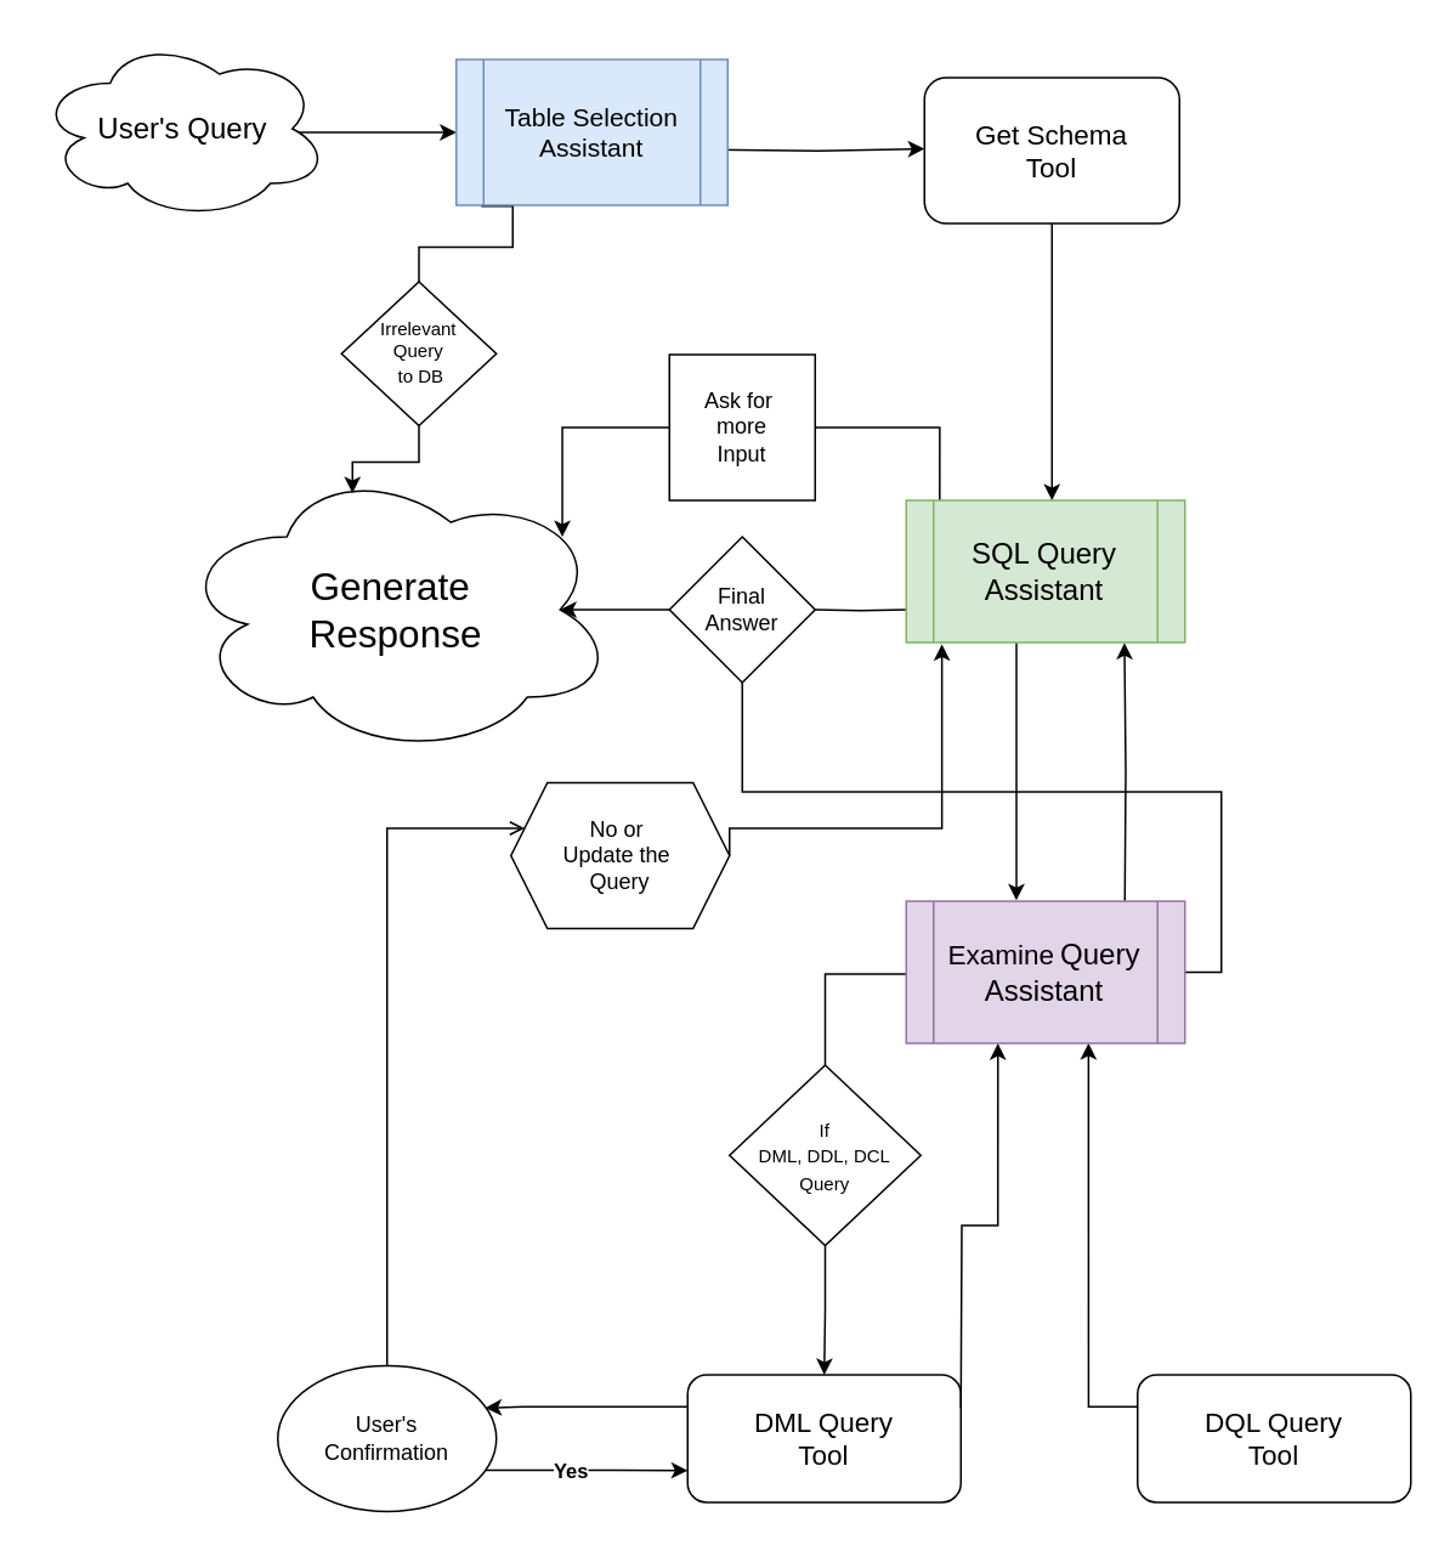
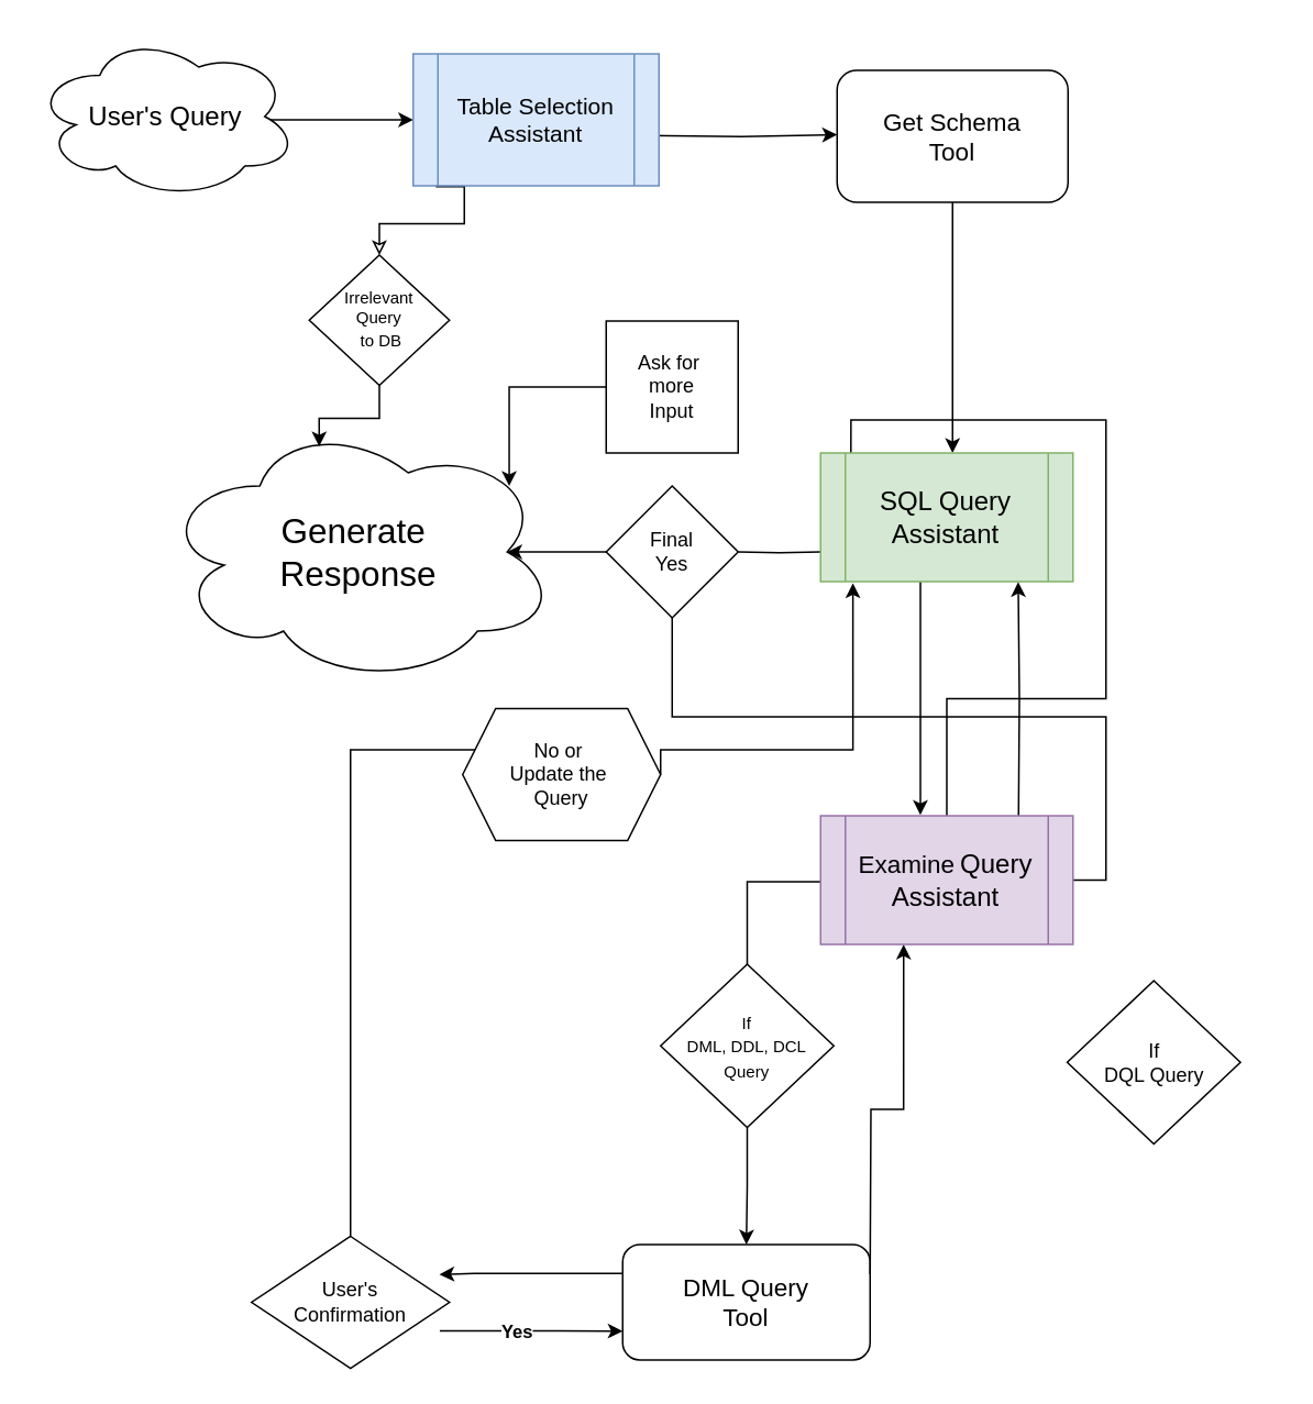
  <mxCell id="0" />
  <mxCell id="1" parent="0" />
  <mxCell id="2" style="edgeStyle=orthogonalEdgeStyle;rounded=0;orthogonalLoop=1;jettySize=auto;html=1;exitX=0.875;exitY=0.5;exitDx=0;exitDy=0;exitPerimeter=0;entryX=0;entryY=0.5;entryDx=0;entryDy=0;" edge="1" parent="1" target="35"><mxGeometry relative="1" as="geometry"><mxPoint x="57" y="82" as="sourcePoint" /><mxPoint x="260" y="82.5" as="targetPoint" /></mxGeometry></mxCell>
  <mxCell id="3" value="&lt;div style=&quot;font-size: 13px;&quot;&gt;&lt;font style=&quot;font-size: 16px;&quot;&gt;User's Query&lt;/font&gt;&lt;/div&gt;" style="ellipse;shape=cloud;whiteSpace=wrap;html=1;" vertex="1" parent="1"><mxGeometry x="20" y="20" width="160" height="100" as="geometry" /></mxCell>
  <mxCell id="4" style="edgeStyle=orthogonalEdgeStyle;rounded=0;orthogonalLoop=1;jettySize=auto;html=1;entryX=0;entryY=0.5;entryDx=0;entryDy=0;" edge="1" parent="1"><mxGeometry relative="1" as="geometry"><mxPoint x="390" y="81.556" as="sourcePoint" /><mxPoint x="507" y="81" as="targetPoint" /></mxGeometry></mxCell>
  <mxCell id="5" style="edgeStyle=orthogonalEdgeStyle;rounded=0;orthogonalLoop=1;jettySize=auto;html=1;entryX=0.5;entryY=0;entryDx=0;entryDy=0;" edge="1" parent="1" source="6"><mxGeometry relative="1" as="geometry"><mxPoint x="577" y="274" as="targetPoint" /></mxGeometry></mxCell>
  <mxCell id="6" value="&lt;div style=&quot;font-size: 15px;&quot;&gt;&lt;font style=&quot;font-size: 15px;&quot;&gt;Get Schema&lt;/font&gt;&lt;/div&gt;&lt;div style=&quot;font-size: 15px;&quot;&gt;&lt;font style=&quot;font-size: 15px;&quot;&gt;&lt;font style=&quot;font-size: 15px;&quot;&gt;Tool&lt;/font&gt;&lt;font style=&quot;font-size: 15px;&quot;&gt;&lt;br&gt;&lt;/font&gt;&lt;/font&gt;&lt;/div&gt;" style="rounded=1;whiteSpace=wrap;html=1;" vertex="1" parent="1"><mxGeometry x="507" y="42" width="140" height="80" as="geometry" /></mxCell>
  <mxCell id="7" style="edgeStyle=orthogonalEdgeStyle;rounded=0;orthogonalLoop=1;jettySize=auto;html=1;exitX=0.391;exitY=1.003;exitDx=0;exitDy=0;entryX=0.378;entryY=-0.006;entryDx=0;entryDy=0;exitPerimeter=0;entryPerimeter=0;" edge="1" parent="1" source="36"><mxGeometry relative="1" as="geometry"><mxPoint x="557" y="353.84" as="sourcePoint" /><mxPoint x="557.48" y="493.52" as="targetPoint" /><Array as="points"><mxPoint x="557" y="494" /></Array></mxGeometry></mxCell>
  <mxCell id="8" style="edgeStyle=orthogonalEdgeStyle;rounded=0;orthogonalLoop=1;jettySize=auto;html=1;exitX=0.75;exitY=0;exitDx=0;exitDy=0;entryX=0.783;entryY=1.003;entryDx=0;entryDy=0;entryPerimeter=0;" edge="1" parent="1" target="36"><mxGeometry relative="1" as="geometry"><mxPoint x="617" y="494" as="sourcePoint" /><mxPoint x="617" y="354" as="targetPoint" /></mxGeometry></mxCell>
  <mxCell id="9" style="edgeStyle=orthogonalEdgeStyle;rounded=0;orthogonalLoop=1;jettySize=auto;html=1;exitX=0.5;exitY=1;exitDx=0;exitDy=0;entryX=0.5;entryY=0;entryDx=0;entryDy=0;" edge="1" parent="1" source="24" target="12"><mxGeometry relative="1" as="geometry"><Array as="points" /></mxGeometry></mxCell>
- <mxCell id="10" value="&lt;font style=&quot;font-size: 15px;&quot;&gt;DQL Query &lt;br&gt;&lt;/font&gt;&lt;div style=&quot;font-size: 15px;&quot;&gt;&lt;font style=&quot;font-size: 15px;&quot;&gt;Tool&lt;/font&gt;&lt;/div&gt;" style="rounded=1;whiteSpace=wrap;html=1;" vertex="1" parent="1"><mxGeometry x="624" y="754" width="150" height="70" as="geometry" /></mxCell>
  <mxCell id="11" style="edgeStyle=orthogonalEdgeStyle;rounded=0;orthogonalLoop=1;jettySize=auto;html=1;entryX=0.949;entryY=0.289;entryDx=0;entryDy=0;exitX=0;exitY=0.25;exitDx=0;exitDy=0;entryPerimeter=0;" edge="1" parent="1" source="12" target="30"><mxGeometry relative="1" as="geometry"><mxPoint x="197" y="789" as="targetPoint" /><Array as="points"><mxPoint x="287" y="772" /></Array></mxGeometry></mxCell>
  <mxCell id="12" value="&lt;font style=&quot;font-size: 15px;&quot;&gt;DML Query &lt;br&gt;&lt;/font&gt;&lt;div style=&quot;font-size: 15px;&quot;&gt;&lt;font style=&quot;font-size: 15px;&quot;&gt;Tool&lt;/font&gt;&lt;/div&gt;" style="rounded=1;whiteSpace=wrap;html=1;" vertex="1" parent="1"><mxGeometry x="377" y="754" width="150" height="70" as="geometry" /></mxCell>
  <mxCell id="13" value="&lt;div style=&quot;font-size: 21px;&quot;&gt;&lt;font style=&quot;font-size: 21px;&quot;&gt;Generate&amp;nbsp;&lt;/font&gt;&lt;/div&gt;&lt;div style=&quot;font-size: 21px;&quot;&gt;&lt;font style=&quot;font-size: 21px;&quot;&gt;Response&lt;/font&gt;&lt;/div&gt;" style="ellipse;shape=cloud;whiteSpace=wrap;html=1;" vertex="1" parent="1"><mxGeometry x="97" y="254" width="240" height="160" as="geometry" /></mxCell>
  <mxCell id="14" style="edgeStyle=orthogonalEdgeStyle;rounded=0;orthogonalLoop=1;jettySize=auto;html=1;entryX=0.4;entryY=0.1;entryDx=0;entryDy=0;entryPerimeter=0;" edge="1" parent="1" source="16" target="13"><mxGeometry relative="1" as="geometry" /></mxCell>
- <mxCell id="15" value="" style="edgeStyle=orthogonalEdgeStyle;rounded=0;orthogonalLoop=1;jettySize=auto;html=1;entryX=0.5;entryY=0;entryDx=0;entryDy=0;endArrow=none;endFill=0;exitX=0.092;exitY=1.006;exitDx=0;exitDy=0;exitPerimeter=0;" edge="1" parent="1" source="35" target="16"><mxGeometry relative="1" as="geometry"><mxPoint x="272" y="120" as="sourcePoint" /><mxPoint x="229.5" y="144" as="targetPoint" /><Array as="points"><mxPoint x="281" y="135" /><mxPoint x="230" y="135" /></Array></mxGeometry></mxCell>
+ <mxCell id="15" value="" style="edgeStyle=orthogonalEdgeStyle;rounded=0;orthogonalLoop=1;jettySize=auto;html=1;entryX=0.5;entryY=0;entryDx=0;entryDy=0;endArrow=classic;endFill=0;exitX=0.092;exitY=1.006;exitDx=0;exitDy=0;exitPerimeter=0;" edge="1" parent="1" source="35" target="16"><mxGeometry relative="1" as="geometry"><mxPoint x="272" y="120" as="sourcePoint" /><mxPoint x="229.5" y="144" as="targetPoint" /><Array as="points"><mxPoint x="281" y="135" /><mxPoint x="230" y="135" /></Array></mxGeometry></mxCell>
  <mxCell id="16" value="&lt;div style=&quot;font-size: 10px;&quot;&gt;&lt;font style=&quot;font-size: 10px;&quot;&gt;Irrelevant&lt;/font&gt;&lt;/div&gt;&lt;div style=&quot;font-size: 10px;&quot;&gt;&lt;font style=&quot;font-size: 10px;&quot;&gt;&lt;font style=&quot;font-size: 10px;&quot;&gt;Query&lt;/font&gt;&lt;font style=&quot;font-size: 10px;&quot;&gt;&lt;br&gt;&lt;/font&gt;&lt;/font&gt;&lt;/div&gt;&lt;font style=&quot;font-size: 10px;&quot;&gt;&amp;nbsp;to DB&lt;/font&gt;" style="rhombus;whiteSpace=wrap;html=1;" vertex="1" parent="1"><mxGeometry x="187" y="154" width="85" height="79" as="geometry" /></mxCell>
  <mxCell id="17" style="edgeStyle=orthogonalEdgeStyle;rounded=0;orthogonalLoop=1;jettySize=auto;html=1;entryX=0.88;entryY=0.25;entryDx=0;entryDy=0;entryPerimeter=0;" edge="1" parent="1" source="19" target="13"><mxGeometry relative="1" as="geometry"><mxPoint x="317" y="314" as="targetPoint" /><Array as="points"><mxPoint x="308" y="234" /></Array></mxGeometry></mxCell>
- <mxCell id="18" value="" style="edgeStyle=orthogonalEdgeStyle;rounded=0;orthogonalLoop=1;jettySize=auto;html=1;endArrow=none;endFill=0;exitX=0.12;exitY=0.004;exitDx=0;exitDy=0;exitPerimeter=0;" edge="1" parent="1" source="36" target="19"><mxGeometry relative="1" as="geometry"><mxPoint x="516.04" y="273.44" as="sourcePoint" /><mxPoint x="317" y="314" as="targetPoint" /></mxGeometry></mxCell>
+ <mxCell id="18" value="" style="edgeStyle=orthogonalEdgeStyle;rounded=0;orthogonalLoop=1;jettySize=auto;html=1;endArrow=none;endFill=0;exitX=0.12;exitY=0.004;exitDx=0;exitDy=0;exitPerimeter=0;" edge="1" parent="1" source="36" target="37"><mxGeometry relative="1" as="geometry"><mxPoint x="516.04" y="273.44" as="sourcePoint" /><mxPoint x="317" y="314" as="targetPoint" /></mxGeometry></mxCell>
  <mxCell id="19" value="&lt;div&gt;Ask for&amp;nbsp;&lt;/div&gt;&lt;div&gt;more&lt;/div&gt;&lt;div&gt;Input&lt;br&gt;&lt;/div&gt;" style="whiteSpace=wrap;html=1;rounded=0;" vertex="1" parent="1"><mxGeometry x="367" y="194" width="80" height="80" as="geometry" /></mxCell>
  <mxCell id="20" style="edgeStyle=orthogonalEdgeStyle;rounded=0;orthogonalLoop=1;jettySize=auto;html=1;exitX=0;exitY=0.5;exitDx=0;exitDy=0;entryX=0.875;entryY=0.5;entryDx=0;entryDy=0;entryPerimeter=0;" edge="1" parent="1" source="22" target="13"><mxGeometry relative="1" as="geometry"><Array as="points" /></mxGeometry></mxCell>
  <mxCell id="21" value="" style="edgeStyle=orthogonalEdgeStyle;rounded=0;orthogonalLoop=1;jettySize=auto;html=1;exitX=0;exitY=0.75;exitDx=0;exitDy=0;endArrow=none;endFill=0;entryX=1;entryY=0.5;entryDx=0;entryDy=0;" edge="1" parent="1" target="22"><mxGeometry relative="1" as="geometry"><mxPoint x="497" y="334" as="sourcePoint" /><mxPoint x="289" y="382" as="targetPoint" /><Array as="points" /></mxGeometry></mxCell>
- <mxCell id="22" value="&lt;div&gt;Final&lt;/div&gt;&lt;div&gt;Answer&lt;br&gt;&lt;/div&gt;" style="rhombus;whiteSpace=wrap;html=1;" vertex="1" parent="1"><mxGeometry x="367" y="294" width="80" height="80" as="geometry" /></mxCell>
+ <mxCell id="22" value="&lt;div&gt;Final&lt;/div&gt;&lt;div&gt;Yes&lt;br&gt;&lt;/div&gt;" style="rhombus;whiteSpace=wrap;html=1;" vertex="1" parent="1"><mxGeometry x="367" y="294" width="80" height="80" as="geometry" /></mxCell>
  <mxCell id="23" value="" style="edgeStyle=orthogonalEdgeStyle;rounded=0;orthogonalLoop=1;jettySize=auto;html=1;exitX=0;exitY=0.5;exitDx=0;exitDy=0;entryX=0.5;entryY=0;entryDx=0;entryDy=0;endArrow=none;endFill=0;" edge="1" parent="1" target="24"><mxGeometry relative="1" as="geometry"><mxPoint x="497" y="534" as="sourcePoint" /><mxPoint x="452" y="754" as="targetPoint" /><Array as="points"><mxPoint x="452" y="534" /></Array></mxGeometry></mxCell>
  <mxCell id="24" value="&lt;div&gt;&lt;font style=&quot;font-size: 10px;&quot;&gt;If&lt;br&gt;&lt;/font&gt;&lt;/div&gt;&lt;div&gt;&lt;font style=&quot;font-size: 10px;&quot;&gt;DML, DDL, DCL&lt;/font&gt;&lt;/div&gt;&lt;div&gt;&lt;font style=&quot;font-size: 10px;&quot;&gt;Query&lt;br&gt;&lt;/font&gt;&lt;/div&gt;" style="rhombus;whiteSpace=wrap;html=1;" vertex="1" parent="1"><mxGeometry x="400" y="584" width="105" height="99" as="geometry" /></mxCell>
  <mxCell id="25" value="" style="edgeStyle=orthogonalEdgeStyle;rounded=0;orthogonalLoop=1;jettySize=auto;html=1;exitX=1;exitY=0.5;exitDx=0;exitDy=0;endArrow=none;endFill=0;" edge="1" parent="1" source="37" target="22"><mxGeometry relative="1" as="geometry"><mxPoint x="657" y="534" as="sourcePoint" /><mxPoint x="699" y="754" as="targetPoint" /></mxGeometry></mxCell>
+ <mxCell id="26" value="&lt;div&gt;If&lt;/div&gt;&lt;div&gt;DQL Query&lt;/div&gt;" style="rhombus;whiteSpace=wrap;html=1;" vertex="1" parent="1"><mxGeometry x="646.5" y="594" width="105" height="99" as="geometry" /></mxCell>
  <mxCell id="27" style="edgeStyle=orthogonalEdgeStyle;rounded=0;orthogonalLoop=1;jettySize=auto;html=1;entryX=0;entryY=0.75;entryDx=0;entryDy=0;exitX=0.951;exitY=0.716;exitDx=0;exitDy=0;exitPerimeter=0;" edge="1" parent="1" source="30" target="12"><mxGeometry relative="1" as="geometry" /></mxCell>
  <mxCell id="28" value="&lt;b&gt;Yes&lt;/b&gt;" style="edgeLabel;html=1;align=center;verticalAlign=middle;resizable=0;points=[];" vertex="1" connectable="0" parent="27"><mxGeometry x="-0.221" relative="1" as="geometry"><mxPoint x="3" as="offset" /></mxGeometry></mxCell>
  <mxCell id="29" style="edgeStyle=orthogonalEdgeStyle;rounded=0;orthogonalLoop=1;jettySize=auto;html=1;exitX=1;exitY=0.5;exitDx=0;exitDy=0;entryX=0.128;entryY=1.013;entryDx=0;entryDy=0;entryPerimeter=0;" edge="1" parent="1" source="34" target="36"><mxGeometry relative="1" as="geometry"><mxPoint x="397" y="454" as="sourcePoint" /><mxPoint x="517" y="354" as="targetPoint" /><Array as="points"><mxPoint x="517" y="454" /></Array></mxGeometry></mxCell>
- <mxCell id="30" value="&lt;div&gt;User's &lt;br&gt;&lt;/div&gt;&lt;div&gt;Confirmation&lt;/div&gt;" style="ellipse;whiteSpace=wrap;html=1;" vertex="1" parent="1"><mxGeometry x="152" y="749" width="120" height="80" as="geometry" /></mxCell>
+ <mxCell id="30" value="&lt;div&gt;User's &lt;br&gt;&lt;/div&gt;&lt;div&gt;Confirmation&lt;/div&gt;" style="rhombus;whiteSpace=wrap;html=1;" vertex="1" parent="1"><mxGeometry x="152" y="749" width="120" height="80" as="geometry" /></mxCell>
  <mxCell id="31" style="edgeStyle=orthogonalEdgeStyle;rounded=0;orthogonalLoop=1;jettySize=auto;html=1;entryX=0.329;entryY=1.001;entryDx=0;entryDy=0;entryPerimeter=0;" edge="1" parent="1" target="37"><mxGeometry relative="1" as="geometry"><mxPoint x="527" y="772" as="sourcePoint" /><mxPoint x="547.4" y="574.72" as="targetPoint" /></mxGeometry></mxCell>
- <mxCell id="32" style="edgeStyle=orthogonalEdgeStyle;rounded=0;orthogonalLoop=1;jettySize=auto;html=1;exitX=0;exitY=0.25;exitDx=0;exitDy=0;entryX=0.654;entryY=1;entryDx=0;entryDy=0;entryPerimeter=0;" edge="1" parent="1" source="10" target="37"><mxGeometry relative="1" as="geometry"><mxPoint x="597" y="574" as="targetPoint" /></mxGeometry></mxCell>
- <mxCell id="33" value="" style="edgeStyle=orthogonalEdgeStyle;rounded=0;orthogonalLoop=1;jettySize=auto;html=1;exitX=0.5;exitY=0;exitDx=0;exitDy=0;endArrow=open;endFill=0;" edge="1" parent="1" source="30" target="34"><mxGeometry relative="1" as="geometry"><mxPoint x="212" y="749" as="sourcePoint" /><mxPoint x="317" y="454" as="targetPoint" /><Array as="points"><mxPoint x="212" y="454" /></Array></mxGeometry></mxCell>
+ <mxCell id="33" value="" style="edgeStyle=orthogonalEdgeStyle;rounded=0;orthogonalLoop=1;jettySize=auto;html=1;exitX=0.5;exitY=0;exitDx=0;exitDy=0;endArrow=none;endFill=0;" edge="1" parent="1" source="30" target="34"><mxGeometry relative="1" as="geometry"><mxPoint x="212" y="749" as="sourcePoint" /><mxPoint x="317" y="454" as="targetPoint" /><Array as="points"><mxPoint x="212" y="454" /></Array></mxGeometry></mxCell>
  <mxCell id="34" value="&lt;div&gt;No or&amp;nbsp;&lt;/div&gt;&lt;div&gt;Update the&amp;nbsp;&lt;/div&gt;&lt;div&gt;Query&lt;/div&gt;" style="shape=hexagon;perimeter=hexagonPerimeter2;whiteSpace=wrap;html=1;fixedSize=1;" vertex="1" parent="1"><mxGeometry x="280" y="429" width="120" height="80" as="geometry" /></mxCell>
  <mxCell id="35" value="&lt;font style=&quot;font-size: 14px;&quot;&gt;Table Selection&lt;br&gt;Assistant&lt;br&gt;&lt;/font&gt;" style="shape=process;whiteSpace=wrap;html=1;backgroundOutline=1;fillColor=#dae8fc;strokeColor=#6c8ebf;" vertex="1" parent="1"><mxGeometry x="250" y="32" width="149" height="80" as="geometry" /></mxCell>
  <mxCell id="36" value="&lt;font style=&quot;font-size: 16px;&quot;&gt;SQL Query &lt;br&gt;Assistant&lt;br&gt;&lt;/font&gt;" style="shape=process;whiteSpace=wrap;html=1;backgroundOutline=1;fillColor=#d5e8d4;strokeColor=#82b366;" vertex="1" parent="1"><mxGeometry x="497" y="274" width="153" height="78" as="geometry" /></mxCell>
  <mxCell id="37" value="&lt;div&gt;&lt;font style=&quot;font-size: 15px;&quot;&gt;Examine&lt;/font&gt; &lt;font style=&quot;font-size: 16px;&quot;&gt;Query &lt;/font&gt;&lt;/div&gt;&lt;font style=&quot;font-size: 16px;&quot;&gt;Assistant&lt;br&gt;&lt;/font&gt;" style="shape=process;whiteSpace=wrap;html=1;backgroundOutline=1;fillColor=#e1d5e7;strokeColor=#9673a6;" vertex="1" parent="1"><mxGeometry x="497" y="494" width="153" height="78" as="geometry" /></mxCell>
